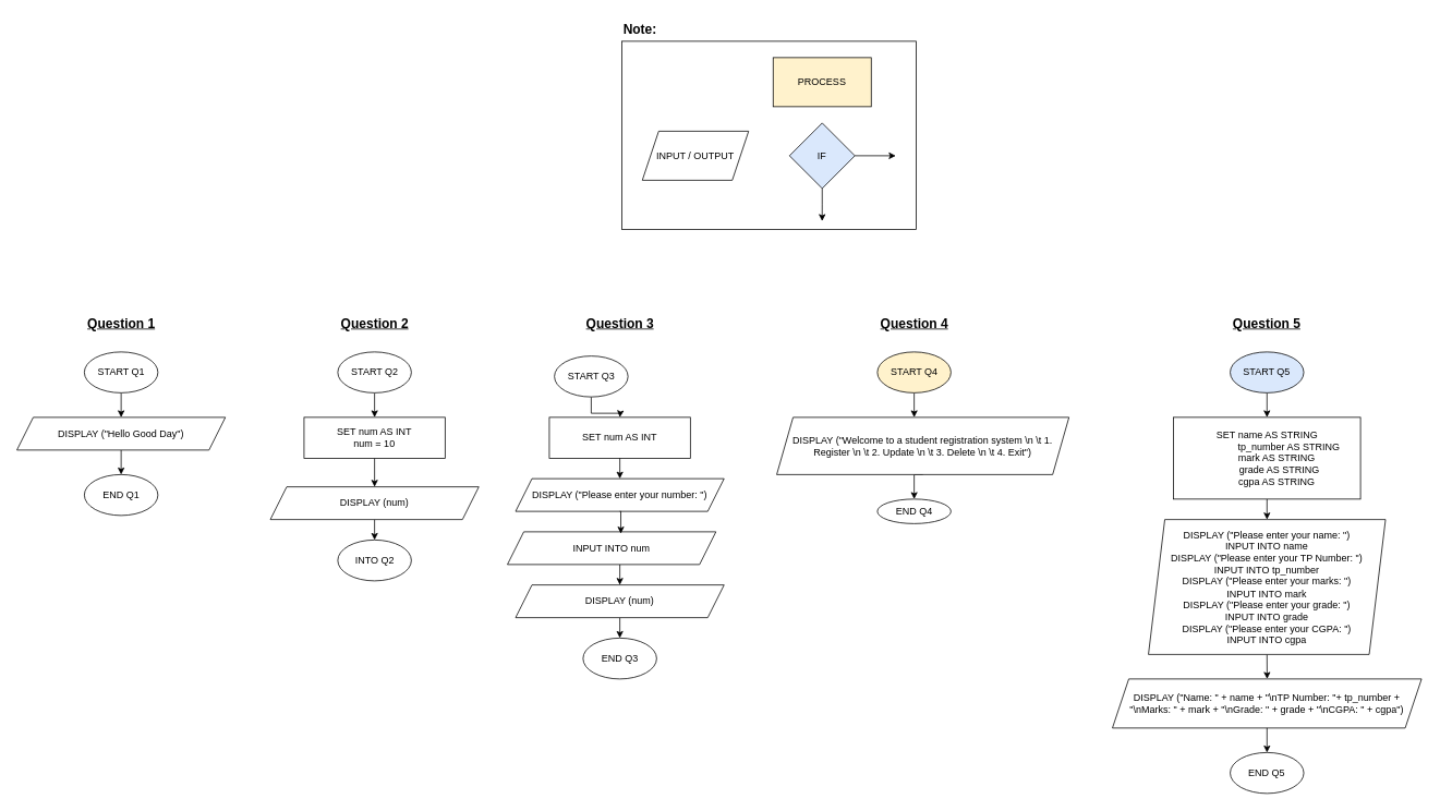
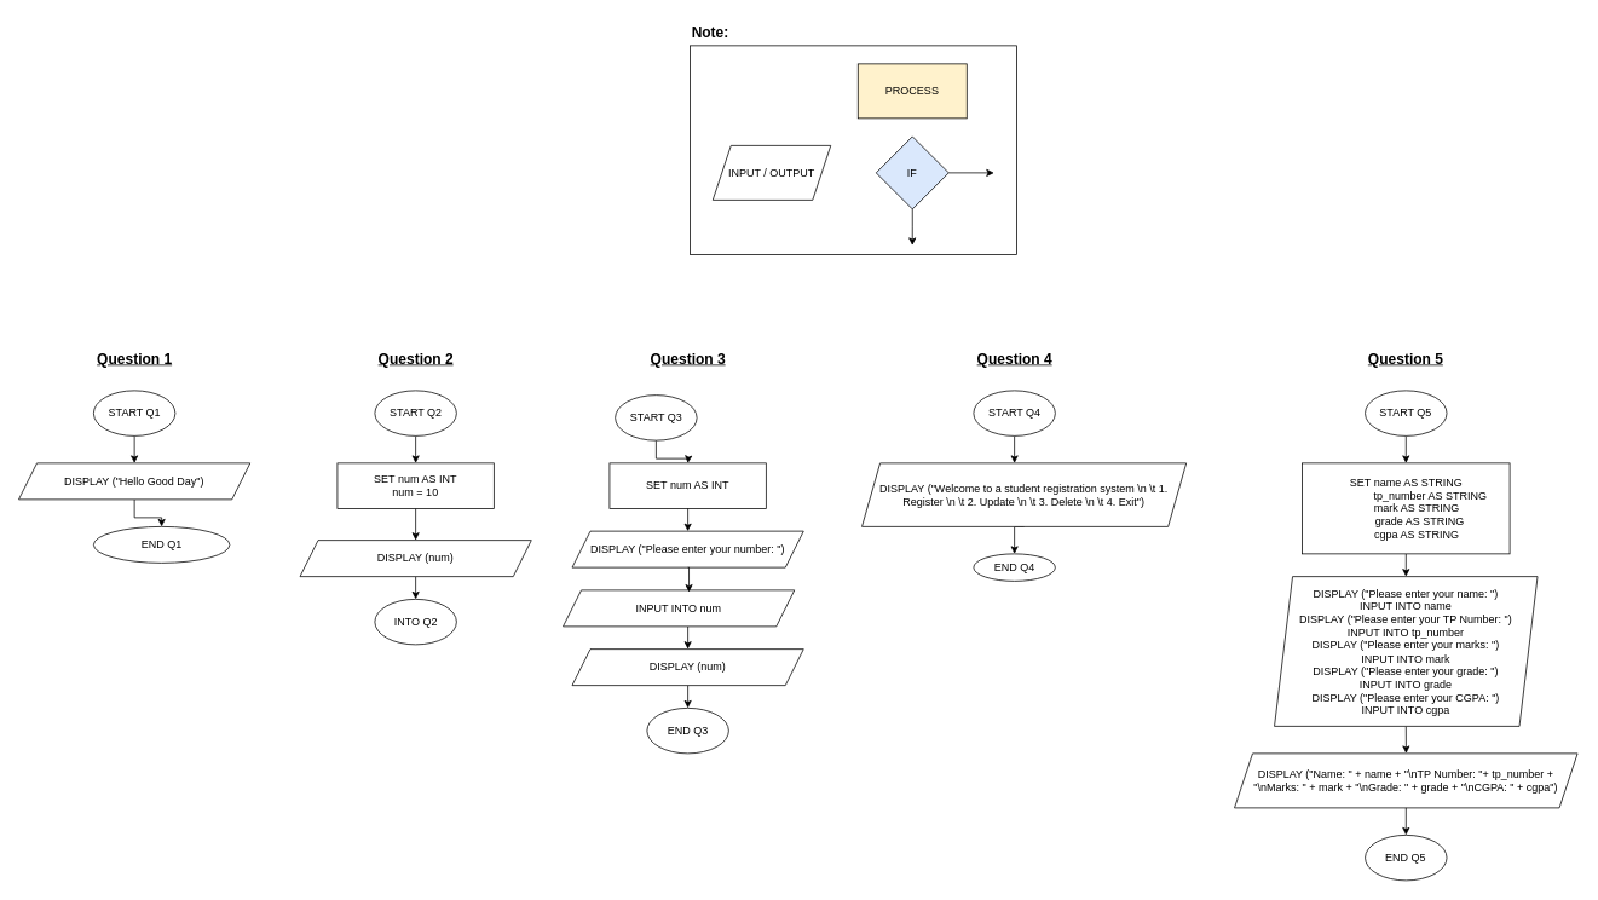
  <mxCell id="0" />
  <mxCell id="1" parent="0" />
  <mxCell id="2" style="edgeStyle=orthogonalEdgeStyle;rounded=0;orthogonalLoop=1;jettySize=auto;html=1;exitX=0.5;exitY=1;exitDx=0;exitDy=0;entryX=0.5;entryY=0;entryDx=0;entryDy=0;" parent="1" source="3" target="5" edge="1"><mxGeometry relative="1" as="geometry" /></mxCell>
  <mxCell id="3" value="START Q1" style="ellipse;whiteSpace=wrap;html=1;" parent="1" vertex="1"><mxGeometry x="102.5" y="430" width="90" height="50" as="geometry" /></mxCell>
  <mxCell id="4" style="edgeStyle=orthogonalEdgeStyle;rounded=0;orthogonalLoop=1;jettySize=auto;html=1;exitX=0.5;exitY=1;exitDx=0;exitDy=0;entryX=0.5;entryY=0;entryDx=0;entryDy=0;" parent="1" source="5" target="6" edge="1"><mxGeometry relative="1" as="geometry" /></mxCell>
  <mxCell id="5" value="DISPLAY (&quot;Hello Good Day&quot;)" style="shape=parallelogram;perimeter=parallelogramPerimeter;whiteSpace=wrap;html=1;fixedSize=1;" parent="1" vertex="1"><mxGeometry x="20" y="510" width="255" height="40" as="geometry" /></mxCell>
- <mxCell id="6" value="END Q1" style="ellipse;whiteSpace=wrap;html=1;" parent="1" vertex="1"><mxGeometry x="102.5" y="580" width="90" height="50" as="geometry" /></mxCell>
+ <mxCell id="6" value="END Q1" style="ellipse;whiteSpace=wrap;html=1;" parent="1" vertex="1"><mxGeometry x="102.5" y="580" width="150" height="40" as="geometry" /></mxCell>
  <mxCell id="7" value="Question 1" style="text;html=1;align=center;verticalAlign=middle;whiteSpace=wrap;rounded=0;fontStyle=5;fontSize=16;" parent="1" vertex="1"><mxGeometry x="93.75" y="380" width="107.5" height="30" as="geometry" /></mxCell>
  <mxCell id="8" value="" style="rounded=0;whiteSpace=wrap;html=1;" parent="1" vertex="1"><mxGeometry x="760" y="50" width="360" height="230" as="geometry" /></mxCell>
  <mxCell id="9" value="INPUT / OUTPUT" style="shape=parallelogram;perimeter=parallelogramPerimeter;whiteSpace=wrap;html=1;fixedSize=1;" parent="1" vertex="1"><mxGeometry x="785" y="160" width="130" height="60" as="geometry" /></mxCell>
  <mxCell id="10" value="PROCESS" style="rounded=0;whiteSpace=wrap;html=1;fillColor=#fff2cc;" parent="1" vertex="1"><mxGeometry x="945" y="70" width="120" height="60" as="geometry" /></mxCell>
  <mxCell id="11" style="edgeStyle=orthogonalEdgeStyle;rounded=0;orthogonalLoop=1;jettySize=auto;html=1;exitX=1;exitY=0.5;exitDx=0;exitDy=0;" parent="1" source="13" edge="1"><mxGeometry relative="1" as="geometry"><mxPoint x="1095" y="190.051" as="targetPoint" /></mxGeometry></mxCell>
  <mxCell id="12" style="edgeStyle=orthogonalEdgeStyle;rounded=0;orthogonalLoop=1;jettySize=auto;html=1;exitX=0.5;exitY=1;exitDx=0;exitDy=0;" parent="1" source="13" edge="1"><mxGeometry relative="1" as="geometry"><mxPoint x="1004.949" y="270" as="targetPoint" /></mxGeometry></mxCell>
  <mxCell id="13" value="IF" style="rhombus;whiteSpace=wrap;html=1;fillColor=#dae8fc;" parent="1" vertex="1"><mxGeometry x="965" y="150" width="80" height="80" as="geometry" /></mxCell>
  <mxCell id="14" value="Note:" style="text;html=1;align=left;verticalAlign=middle;whiteSpace=wrap;rounded=0;fontStyle=1;fontSize=16;" parent="1" vertex="1"><mxGeometry x="760" y="20" width="60" height="30" as="geometry" /></mxCell>
  <mxCell id="15" style="edgeStyle=orthogonalEdgeStyle;rounded=0;orthogonalLoop=1;jettySize=auto;html=1;exitX=0.5;exitY=1;exitDx=0;exitDy=0;entryX=0.5;entryY=0;entryDx=0;entryDy=0;" parent="1" source="16" edge="1"><mxGeometry relative="1" as="geometry"><mxPoint x="457.5" y="510" as="targetPoint" /></mxGeometry></mxCell>
  <mxCell id="16" value="START Q2" style="ellipse;whiteSpace=wrap;html=1;" parent="1" vertex="1"><mxGeometry x="412.5" y="430" width="90" height="50" as="geometry" /></mxCell>
  <mxCell id="17" style="edgeStyle=orthogonalEdgeStyle;rounded=0;orthogonalLoop=1;jettySize=auto;html=1;exitX=0.5;exitY=1;exitDx=0;exitDy=0;entryX=0.5;entryY=0;entryDx=0;entryDy=0;" parent="1" target="20" edge="1"><mxGeometry relative="1" as="geometry"><mxPoint x="457.5" y="560" as="sourcePoint" /></mxGeometry></mxCell>
  <mxCell id="18" value="Question 2" style="text;html=1;align=center;verticalAlign=middle;whiteSpace=wrap;rounded=0;fontStyle=5;fontSize=16;" parent="1" vertex="1"><mxGeometry x="403.75" y="380" width="107.5" height="30" as="geometry" /></mxCell>
  <mxCell id="19" style="edgeStyle=orthogonalEdgeStyle;rounded=0;orthogonalLoop=1;jettySize=auto;html=1;exitX=0.5;exitY=1;exitDx=0;exitDy=0;entryX=0.5;entryY=0;entryDx=0;entryDy=0;" parent="1" source="20" edge="1"><mxGeometry relative="1" as="geometry"><mxPoint x="457.5" y="660" as="targetPoint" /></mxGeometry></mxCell>
  <mxCell id="20" value="DISPLAY (num)" style="shape=parallelogram;perimeter=parallelogramPerimeter;whiteSpace=wrap;html=1;fixedSize=1;" parent="1" vertex="1"><mxGeometry x="330" y="595" width="255" height="40" as="geometry" /></mxCell>
  <mxCell id="21" value="INTO Q2" style="ellipse;whiteSpace=wrap;html=1;" parent="1" vertex="1"><mxGeometry x="412.5" y="660" width="90" height="50" as="geometry" /></mxCell>
  <mxCell id="22" style="edgeStyle=orthogonalEdgeStyle;rounded=0;orthogonalLoop=1;jettySize=auto;html=1;exitX=0.5;exitY=1;exitDx=0;exitDy=0;entryX=0.5;entryY=0;entryDx=0;entryDy=0;" parent="1" source="23" edge="1"><mxGeometry relative="1" as="geometry"><mxPoint x="757.5" y="510" as="targetPoint" /></mxGeometry></mxCell>
  <mxCell id="23" value="START Q3" style="ellipse;whiteSpace=wrap;html=1;" parent="1" vertex="1"><mxGeometry x="677.5" y="435" width="90" height="50" as="geometry" /></mxCell>
  <mxCell id="24" style="edgeStyle=orthogonalEdgeStyle;rounded=0;orthogonalLoop=1;jettySize=auto;html=1;exitX=0.5;exitY=1;exitDx=0;exitDy=0;entryX=0.5;entryY=0;entryDx=0;entryDy=0;" parent="1" edge="1"><mxGeometry relative="1" as="geometry"><mxPoint x="757.5" y="550" as="sourcePoint" /><mxPoint x="757.5" y="585" as="targetPoint" /></mxGeometry></mxCell>
  <mxCell id="25" value="Question 3" style="text;html=1;align=center;verticalAlign=middle;whiteSpace=wrap;rounded=0;fontStyle=5;fontSize=16;" parent="1" vertex="1"><mxGeometry x="703.75" y="380" width="107.5" height="30" as="geometry" /></mxCell>
  <mxCell id="26" style="edgeStyle=orthogonalEdgeStyle;rounded=0;orthogonalLoop=1;jettySize=auto;html=1;exitX=0.5;exitY=1;exitDx=0;exitDy=0;entryX=0.5;entryY=0;entryDx=0;entryDy=0;" parent="1" edge="1"><mxGeometry relative="1" as="geometry"><mxPoint x="757.5" y="755" as="sourcePoint" /><mxPoint x="757.5" y="780" as="targetPoint" /></mxGeometry></mxCell>
  <mxCell id="27" value="&lt;div&gt;SET num AS INT&lt;/div&gt;num = 10" style="rounded=0;whiteSpace=wrap;html=1;" parent="1" vertex="1"><mxGeometry x="371.25" y="510" width="172.5" height="50" as="geometry" /></mxCell>
  <mxCell id="28" value="&lt;div&gt;SET num AS INT&lt;/div&gt;" style="rounded=0;whiteSpace=wrap;html=1;" parent="1" vertex="1"><mxGeometry x="671.25" y="510" width="172.5" height="50" as="geometry" /></mxCell>
  <mxCell id="29" style="edgeStyle=orthogonalEdgeStyle;rounded=0;orthogonalLoop=1;jettySize=auto;html=1;exitX=0.5;exitY=1;exitDx=0;exitDy=0;entryX=0.5;entryY=0;entryDx=0;entryDy=0;" parent="1" target="31" edge="1"><mxGeometry relative="1" as="geometry"><mxPoint x="757.5" y="690" as="sourcePoint" /></mxGeometry></mxCell>
  <mxCell id="30" value="DISPLAY (&quot;Please enter your number: &quot;)" style="shape=parallelogram;perimeter=parallelogramPerimeter;whiteSpace=wrap;html=1;fixedSize=1;" parent="1" vertex="1"><mxGeometry x="630" y="585" width="255" height="40" as="geometry" /></mxCell>
  <mxCell id="31" value="DISPLAY (num)" style="shape=parallelogram;perimeter=parallelogramPerimeter;whiteSpace=wrap;html=1;fixedSize=1;" parent="1" vertex="1"><mxGeometry x="630" y="715" width="255" height="40" as="geometry" /></mxCell>
  <mxCell id="32" value="END Q3" style="ellipse;whiteSpace=wrap;html=1;" parent="1" vertex="1"><mxGeometry x="712.5" y="780" width="90" height="50" as="geometry" /></mxCell>
  <mxCell id="33" value="INPUT INTO num" style="shape=parallelogram;perimeter=parallelogramPerimeter;whiteSpace=wrap;html=1;fixedSize=1;" parent="1" vertex="1"><mxGeometry x="620" y="650" width="255" height="40" as="geometry" /></mxCell>
  <mxCell id="34" style="edgeStyle=orthogonalEdgeStyle;rounded=0;orthogonalLoop=1;jettySize=auto;html=1;exitX=0.5;exitY=1;exitDx=0;exitDy=0;entryX=0.544;entryY=0.054;entryDx=0;entryDy=0;entryPerimeter=0;" parent="1" source="30" target="33" edge="1"><mxGeometry relative="1" as="geometry" /></mxCell>
  <mxCell id="35" style="edgeStyle=orthogonalEdgeStyle;rounded=0;orthogonalLoop=1;jettySize=auto;html=1;exitX=0.5;exitY=1;exitDx=0;exitDy=0;entryX=0.5;entryY=0;entryDx=0;entryDy=0;" parent="1" source="36" edge="1"><mxGeometry relative="1" as="geometry"><mxPoint x="1117.5" y="510" as="targetPoint" /></mxGeometry></mxCell>
- <mxCell id="36" value="START Q4" style="ellipse;whiteSpace=wrap;html=1;fillColor=#fff2cc;" parent="1" vertex="1"><mxGeometry x="1072.5" y="430" width="90" height="50" as="geometry" /></mxCell>
+ <mxCell id="36" value="START Q4" style="ellipse;whiteSpace=wrap;html=1;" parent="1" vertex="1"><mxGeometry x="1072.5" y="430" width="90" height="50" as="geometry" /></mxCell>
  <mxCell id="37" value="Question 4" style="text;html=1;align=center;verticalAlign=middle;whiteSpace=wrap;rounded=0;fontStyle=5;fontSize=16;" parent="1" vertex="1"><mxGeometry x="1063.75" y="380" width="107.5" height="30" as="geometry" /></mxCell>
  <mxCell id="38" style="edgeStyle=orthogonalEdgeStyle;rounded=0;orthogonalLoop=1;jettySize=auto;html=1;exitX=0.5;exitY=1;exitDx=0;exitDy=0;entryX=0.5;entryY=0;entryDx=0;entryDy=0;" parent="1" source="39" target="40" edge="1"><mxGeometry relative="1" as="geometry" /></mxCell>
  <mxCell id="39" value="DISPLAY (&quot;Welcome to a student registration system \n \t 1. Register \n \t 2. Update \n \t 3. Delete \n \t 4. Exit&quot;)" style="shape=parallelogram;perimeter=parallelogramPerimeter;whiteSpace=wrap;html=1;fixedSize=1;" parent="1" vertex="1"><mxGeometry x="949.38" y="510" width="357.5" height="70" as="geometry" /></mxCell>
  <mxCell id="40" value="END Q4" style="ellipse;whiteSpace=wrap;html=1;" parent="1" vertex="1"><mxGeometry x="1072.5" y="610" width="90" height="30" as="geometry" /></mxCell>
  <mxCell id="41" style="edgeStyle=orthogonalEdgeStyle;rounded=0;orthogonalLoop=1;jettySize=auto;html=1;exitX=0.5;exitY=1;exitDx=0;exitDy=0;entryX=0.5;entryY=0;entryDx=0;entryDy=0;" parent="1" source="42" edge="1"><mxGeometry relative="1" as="geometry"><mxPoint x="1549.06" y="510" as="targetPoint" /></mxGeometry></mxCell>
- <mxCell id="42" value="START Q5" style="ellipse;whiteSpace=wrap;html=1;fillColor=#dae8fc;" parent="1" vertex="1"><mxGeometry x="1504.06" y="430" width="90" height="50" as="geometry" /></mxCell>
+ <mxCell id="42" value="START Q5" style="ellipse;whiteSpace=wrap;html=1;" parent="1" vertex="1"><mxGeometry x="1504.06" y="430" width="90" height="50" as="geometry" /></mxCell>
  <mxCell id="43" value="Question 5" style="text;html=1;align=center;verticalAlign=middle;whiteSpace=wrap;rounded=0;fontStyle=5;fontSize=16;" parent="1" vertex="1"><mxGeometry x="1495.31" y="380" width="107.5" height="30" as="geometry" /></mxCell>
  <mxCell id="44" style="edgeStyle=orthogonalEdgeStyle;rounded=0;orthogonalLoop=1;jettySize=auto;html=1;exitX=0.5;exitY=1;exitDx=0;exitDy=0;entryX=0.5;entryY=0;entryDx=0;entryDy=0;" edge="1" parent="1" source="45" target="47"><mxGeometry relative="1" as="geometry" /></mxCell>
  <mxCell id="45" value="&lt;div&gt;SET&amp;nbsp;&lt;span style=&quot;background-color: transparent;&quot;&gt;name AS STRING&lt;/span&gt;&lt;/div&gt;&lt;div&gt;&lt;span style=&quot;white-space: normal;&quot;&gt;&lt;span style=&quot;white-space:pre&quot;&gt;&#09;&#09;&lt;/span&gt;tp_number AS STRING&lt;/span&gt;&lt;/div&gt;&lt;div&gt;&lt;span style=&quot;white-space: normal;&quot;&gt;&amp;nbsp; &amp;nbsp; &amp;nbsp; &amp;nbsp;mark AS STRING&lt;/span&gt;&lt;/div&gt;&lt;div&gt;&lt;span style=&quot;white-space: normal;&quot;&gt;&lt;span style=&quot;white-space:pre&quot;&gt;&#09;&lt;/span&gt;&amp;nbsp;grade AS STRING&lt;/span&gt;&lt;/div&gt;&lt;div&gt;&lt;span style=&quot;white-space: normal;&quot;&gt;&amp;nbsp; &amp;nbsp; &amp;nbsp; &amp;nbsp;cgpa AS STRING&lt;/span&gt;&lt;/div&gt;" style="rounded=0;whiteSpace=wrap;html=1;" parent="1" vertex="1"><mxGeometry x="1434.69" y="510" width="228.75" height="100" as="geometry" /></mxCell>
  <mxCell id="46" style="edgeStyle=orthogonalEdgeStyle;rounded=0;orthogonalLoop=1;jettySize=auto;html=1;exitX=0.5;exitY=1;exitDx=0;exitDy=0;" edge="1" parent="1" source="47"><mxGeometry relative="1" as="geometry"><mxPoint x="1549.196" y="830" as="targetPoint" /></mxGeometry></mxCell>
  <mxCell id="47" value="DISPLAY (&quot;Please enter your name: &quot;)&lt;div&gt;INPUT INTO name&lt;/div&gt;&lt;div&gt;DISPLAY (&quot;Please enter your TP Number: &quot;)&lt;/div&gt;&lt;div&gt;INPUT INTO tp_number&lt;/div&gt;&lt;div&gt;DISPLAY (&quot;Please enter your marks: &quot;)&lt;/div&gt;&lt;div&gt;INPUT INTO mark&lt;/div&gt;&lt;div&gt;DISPLAY (&quot;Please enter your grade: &quot;)&lt;/div&gt;&lt;div&gt;INPUT INTO grade&lt;/div&gt;&lt;div&gt;DISPLAY (&quot;Please enter your CGPA: &quot;)&lt;/div&gt;&lt;div&gt;INPUT INTO cgpa&lt;/div&gt;" style="shape=parallelogram;perimeter=parallelogramPerimeter;whiteSpace=wrap;html=1;fixedSize=1;" parent="1" vertex="1"><mxGeometry x="1404.06" y="635" width="290" height="165" as="geometry" /></mxCell>
  <mxCell id="48" value="DISPLAY (&quot;Name: &quot; + name + &quot;\nTP Number: &quot;+ tp_number + &quot;\nMarks: &quot; + mark + &quot;\nGrade: &quot; + grade + &quot;\nCGPA: &quot; + cgpa&quot;)" style="shape=parallelogram;perimeter=parallelogramPerimeter;whiteSpace=wrap;html=1;fixedSize=1;" vertex="1" parent="1"><mxGeometry x="1360" y="830" width="378.12" height="60" as="geometry" /></mxCell>
  <mxCell id="49" style="edgeStyle=orthogonalEdgeStyle;rounded=0;orthogonalLoop=1;jettySize=auto;html=1;exitX=0.5;exitY=1;exitDx=0;exitDy=0;entryX=0.5;entryY=0;entryDx=0;entryDy=0;" edge="1" parent="1" target="50"><mxGeometry relative="1" as="geometry"><mxPoint x="1549.07" y="890" as="sourcePoint" /></mxGeometry></mxCell>
  <mxCell id="50" value="END Q5" style="ellipse;whiteSpace=wrap;html=1;" vertex="1" parent="1"><mxGeometry x="1504.07" y="920" width="90" height="50" as="geometry" /></mxCell>
